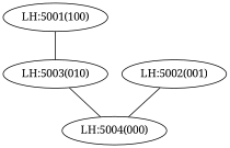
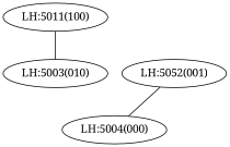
  graph {
    fontname="Noto Serif"
    node [fontname="Noto Serif"]
    edge [fontname="Noto Serif"]
-   n1 [label="LH:5001(100)"]
+   n1 [label="LH:5011(100)"]
    n2 [label="LH:5003(010)"]
-   n3 [label="LH:5002(001)"]
+   n3 [label="LH:5052(001)"]
    n4 [label="LH:5004(000)"]
    n1 -- n2
-   n2 -- n4
    n3 -- n4
  }
